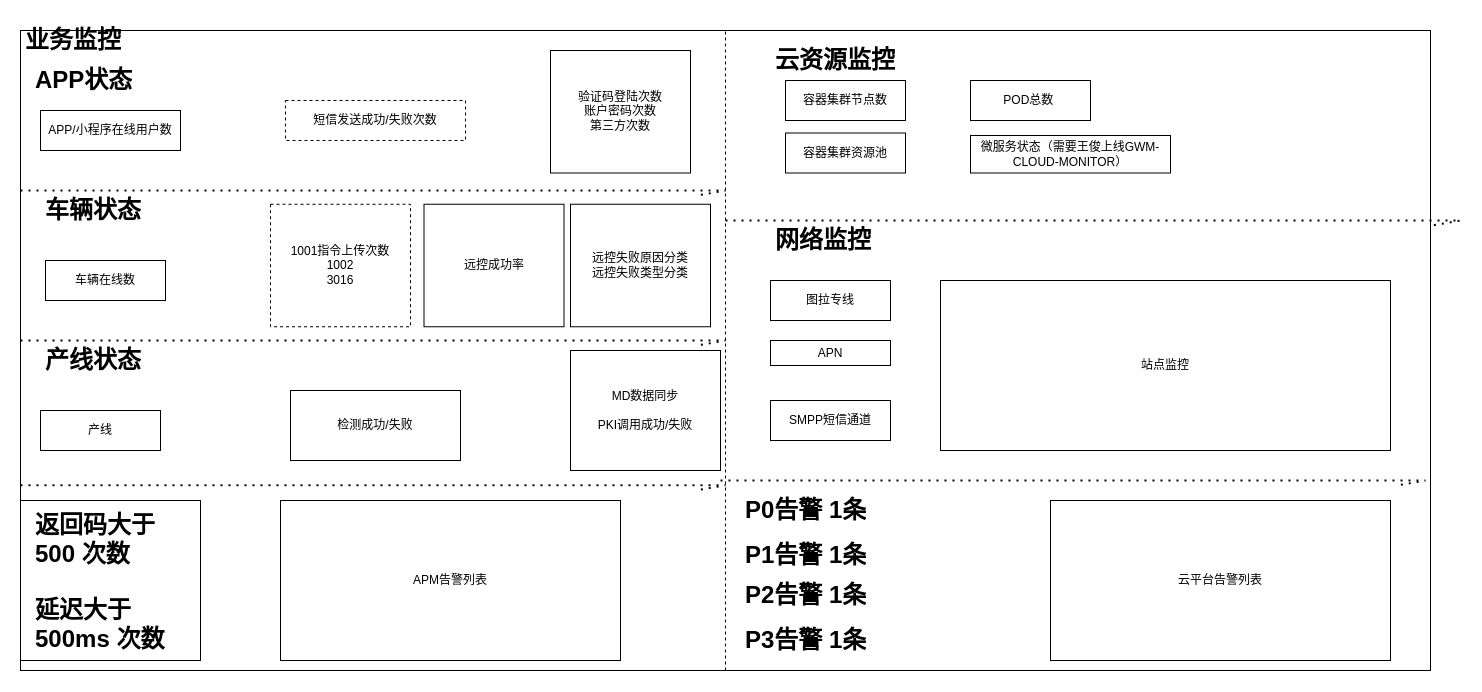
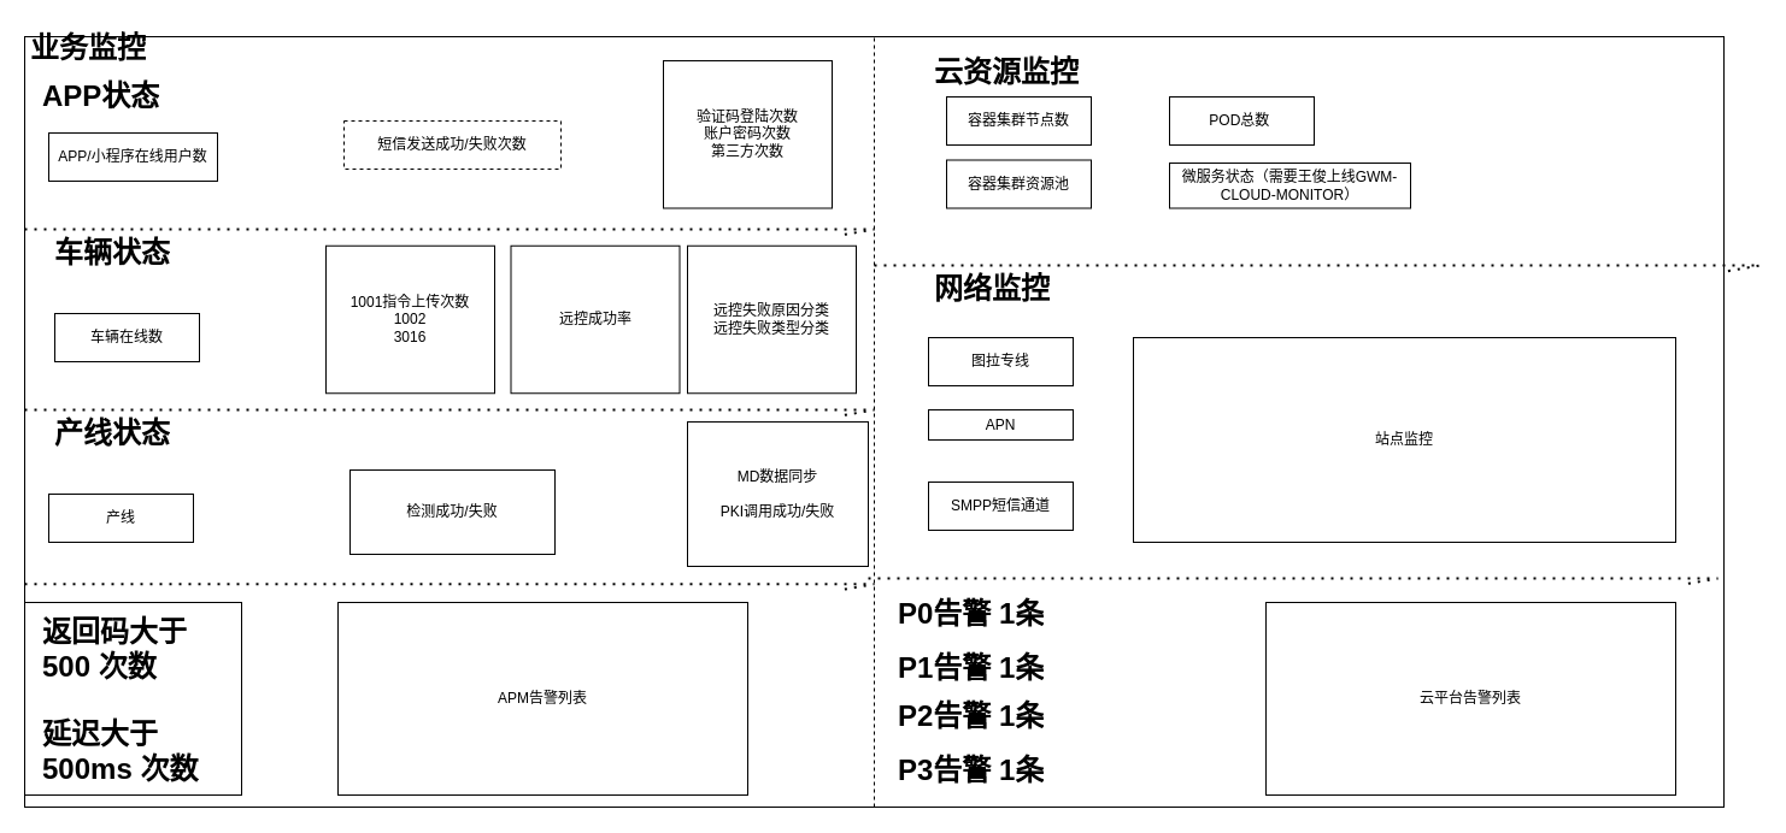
  <mxCell id="0" />
  <mxCell id="1" parent="0" />
  <mxCell id="2" value="" style="rounded=0;whiteSpace=wrap;html=1;" vertex="1" parent="1"><mxGeometry x="20" y="30" width="1410" height="640" as="geometry" /></mxCell>
  <mxCell id="3" value="" style="endArrow=none;dashed=1;html=1;rounded=0;entryX=0.5;entryY=0;entryDx=0;entryDy=0;exitX=0.5;exitY=1;exitDx=0;exitDy=0;" edge="1" parent="1" source="2" target="2"><mxGeometry width="50" height="50" relative="1" as="geometry"><mxPoint x="755" y="610" as="sourcePoint" /><mxPoint x="730" y="320" as="targetPoint" /></mxGeometry></mxCell>
  <mxCell id="4" value="&lt;h1&gt;云资源监控&lt;/h1&gt;" style="text;html=1;strokeColor=none;fillColor=none;spacing=5;spacingTop=-20;whiteSpace=wrap;overflow=hidden;rounded=0;" vertex="1" parent="1"><mxGeometry x="770" y="40" width="150" height="50" as="geometry" /></mxCell>
  <mxCell id="5" value="容器集群节点数" style="rounded=0;whiteSpace=wrap;html=1;" vertex="1" parent="1"><mxGeometry x="785" y="80" width="120" height="40" as="geometry" /></mxCell>
  <mxCell id="6" value="POD总数&lt;span style=&quot;white-space: pre&quot;&gt; &lt;/span&gt;" style="rounded=0;whiteSpace=wrap;html=1;" vertex="1" parent="1"><mxGeometry x="970" y="80" width="120" height="40" as="geometry" /></mxCell>
  <mxCell id="7" value="&lt;h1&gt;业务监控&lt;/h1&gt;" style="text;html=1;strokeColor=none;fillColor=none;spacing=5;spacingTop=-20;whiteSpace=wrap;overflow=hidden;rounded=0;" vertex="1" parent="1"><mxGeometry x="20" y="20" width="150" height="50" as="geometry" /></mxCell>
  <mxCell id="8" value="容器集群资源池" style="rounded=0;whiteSpace=wrap;html=1;" vertex="1" parent="1"><mxGeometry x="785" y="132.5" width="120" height="40" as="geometry" /></mxCell>
  <mxCell id="9" value="车辆在线数" style="rounded=0;whiteSpace=wrap;html=1;" vertex="1" parent="1"><mxGeometry x="45" y="260" width="120" height="40" as="geometry" /></mxCell>
  <mxCell id="10" value="APP/小程序在线用户数" style="rounded=0;whiteSpace=wrap;html=1;" vertex="1" parent="1"><mxGeometry x="40" y="110" width="140" height="40" as="geometry" /></mxCell>
  <mxCell id="11" value="产线" style="rounded=0;whiteSpace=wrap;html=1;" vertex="1" parent="1"><mxGeometry x="40" y="410" width="120" height="40" as="geometry" /></mxCell>
  <mxCell id="12" value="图拉专线" style="rounded=0;whiteSpace=wrap;html=1;" vertex="1" parent="1"><mxGeometry x="770" y="280" width="120" height="40" as="geometry" /></mxCell>
  <mxCell id="13" value="" style="endArrow=none;dashed=1;html=1;dashPattern=1 3;strokeWidth=2;rounded=0;" edge="1" parent="1" target="2"><mxGeometry width="50" height="50" relative="1" as="geometry"><mxPoint x="725" y="220" as="sourcePoint" /><mxPoint x="730" y="320" as="targetPoint" /><Array as="points"><mxPoint x="1460" y="220" /></Array></mxGeometry></mxCell>
  <mxCell id="14" value="&lt;h1&gt;网络监控&lt;/h1&gt;" style="text;html=1;strokeColor=none;fillColor=none;spacing=5;spacingTop=-20;whiteSpace=wrap;overflow=hidden;rounded=0;" vertex="1" parent="1"><mxGeometry x="770" y="220" width="150" height="50" as="geometry" /></mxCell>
  <mxCell id="15" value="APN" style="rounded=0;whiteSpace=wrap;html=1;" vertex="1" parent="1"><mxGeometry x="770" y="340" width="120" height="25" as="geometry" /></mxCell>
  <mxCell id="16" value="SMPP短信通道" style="rounded=0;whiteSpace=wrap;html=1;" vertex="1" parent="1"><mxGeometry x="770" y="400" width="120" height="40" as="geometry" /></mxCell>
  <mxCell id="17" value="站点监控" style="rounded=0;whiteSpace=wrap;html=1;" vertex="1" parent="1"><mxGeometry x="940" y="280" width="450" height="170" as="geometry" /></mxCell>
  <mxCell id="18" value="" style="rounded=0;whiteSpace=wrap;html=1;" vertex="1" parent="1"><mxGeometry x="20" y="500" width="180" height="160" as="geometry" /></mxCell>
  <mxCell id="19" value="&lt;h1&gt;返回码大于500 次数&lt;/h1&gt;" style="text;html=1;strokeColor=none;fillColor=none;spacing=5;spacingTop=-20;whiteSpace=wrap;overflow=hidden;rounded=0;" vertex="1" parent="1"><mxGeometry x="30" y="504.5" width="150" height="65.5" as="geometry" /></mxCell>
  <mxCell id="20" value="&lt;h1&gt;延迟大于500ms 次数&lt;/h1&gt;" style="text;html=1;strokeColor=none;fillColor=none;spacing=5;spacingTop=-20;whiteSpace=wrap;overflow=hidden;rounded=0;" vertex="1" parent="1"><mxGeometry x="30" y="590" width="150" height="60" as="geometry" /></mxCell>
  <mxCell id="21" value="" style="endArrow=none;dashed=1;html=1;dashPattern=1 3;strokeWidth=2;rounded=0;" edge="1" parent="1"><mxGeometry width="50" height="50" relative="1" as="geometry"><mxPoint x="20" y="340" as="sourcePoint" /><mxPoint x="695" y="345.306" as="targetPoint" /><Array as="points"><mxPoint x="725" y="340" /></Array></mxGeometry></mxCell>
  <mxCell id="22" value="&lt;h1&gt;车辆状态&lt;/h1&gt;" style="text;html=1;strokeColor=none;fillColor=none;spacing=5;spacingTop=-20;whiteSpace=wrap;overflow=hidden;rounded=0;" vertex="1" parent="1"><mxGeometry x="40" y="190" width="210" height="50" as="geometry" /></mxCell>
  <mxCell id="23" value="APM&lt;span style=&quot;background-color: initial;&quot;&gt;告警列表&lt;/span&gt;" style="rounded=0;whiteSpace=wrap;html=1;" vertex="1" parent="1"><mxGeometry x="280" y="500" width="340" height="160" as="geometry" /></mxCell>
  <mxCell id="24" value="云平台告警列表" style="rounded=0;whiteSpace=wrap;html=1;" vertex="1" parent="1"><mxGeometry x="1050" y="500" width="340" height="160" as="geometry" /></mxCell>
  <mxCell id="25" value="" style="endArrow=none;dashed=1;html=1;dashPattern=1 3;strokeWidth=2;rounded=0;" edge="1" parent="1"><mxGeometry width="50" height="50" relative="1" as="geometry"><mxPoint x="720" y="480" as="sourcePoint" /><mxPoint x="1395" y="485.306" as="targetPoint" /><Array as="points"><mxPoint x="1425" y="480" /></Array></mxGeometry></mxCell>
  <mxCell id="26" value="&lt;h1&gt;P0告警 1条&lt;/h1&gt;" style="text;html=1;strokeColor=none;fillColor=none;spacing=5;spacingTop=-20;whiteSpace=wrap;overflow=hidden;rounded=0;" vertex="1" parent="1"><mxGeometry x="740" y="490" width="290" height="40" as="geometry" /></mxCell>
  <mxCell id="27" value="&lt;h1&gt;P1告警 1条&lt;/h1&gt;" style="text;html=1;strokeColor=none;fillColor=none;spacing=5;spacingTop=-20;whiteSpace=wrap;overflow=hidden;rounded=0;" vertex="1" parent="1"><mxGeometry x="740" y="535" width="290" height="40" as="geometry" /></mxCell>
  <mxCell id="28" value="&lt;h1&gt;P2告警 1条&lt;/h1&gt;" style="text;html=1;strokeColor=none;fillColor=none;spacing=5;spacingTop=-20;whiteSpace=wrap;overflow=hidden;rounded=0;" vertex="1" parent="1"><mxGeometry x="740" y="575" width="290" height="40" as="geometry" /></mxCell>
  <mxCell id="29" value="&lt;h1&gt;P3告警 1条&lt;/h1&gt;" style="text;html=1;strokeColor=none;fillColor=none;spacing=5;spacingTop=-20;whiteSpace=wrap;overflow=hidden;rounded=0;" vertex="1" parent="1"><mxGeometry x="740" y="620" width="290" height="40" as="geometry" /></mxCell>
  <mxCell id="30" value="&lt;h1&gt;&lt;br&gt;&lt;/h1&gt;" style="text;html=1;strokeColor=none;fillColor=none;spacing=5;spacingTop=-20;whiteSpace=wrap;overflow=hidden;rounded=0;" vertex="1" parent="1"><mxGeometry x="510" y="50" width="200" height="190" as="geometry" /></mxCell>
- <mxCell id="31" value="1001指令上传次数&lt;br&gt;1002&lt;br&gt;3016" style="rounded=0;whiteSpace=wrap;html=1;dashed=1;" vertex="1" parent="1"><mxGeometry x="270" y="203.75" width="140" height="122.5" as="geometry" /></mxCell>
+ <mxCell id="31" value="1001指令上传次数&lt;br&gt;1002&lt;br&gt;3016" style="rounded=0;whiteSpace=wrap;html=1;" vertex="1" parent="1"><mxGeometry x="270" y="203.75" width="140" height="122.5" as="geometry" /></mxCell>
  <mxCell id="32" value="验证码登陆次数&lt;br&gt;账户密码次数&lt;br&gt;第三方次数" style="rounded=0;whiteSpace=wrap;html=1;" vertex="1" parent="1"><mxGeometry x="550" y="50" width="140" height="122.5" as="geometry" /></mxCell>
  <mxCell id="33" value="远控成功率" style="rounded=0;whiteSpace=wrap;html=1;" vertex="1" parent="1"><mxGeometry x="423.5" y="203.75" width="140" height="122.5" as="geometry" /></mxCell>
  <mxCell id="34" value="远控失败原因分类&lt;br&gt;远控失败类型分类" style="rounded=0;whiteSpace=wrap;html=1;" vertex="1" parent="1"><mxGeometry x="570" y="203.75" width="140" height="122.5" as="geometry" /></mxCell>
  <mxCell id="35" value="" style="endArrow=none;dashed=1;html=1;dashPattern=1 3;strokeWidth=2;rounded=0;" edge="1" parent="1"><mxGeometry width="50" height="50" relative="1" as="geometry"><mxPoint x="20" y="190" as="sourcePoint" /><mxPoint x="695" y="195.306" as="targetPoint" /><Array as="points"><mxPoint x="725" y="190" /></Array></mxGeometry></mxCell>
  <mxCell id="36" value="微服务状态（需要王俊上线GWM-CLOUD-MONITOR）" style="rounded=0;whiteSpace=wrap;html=1;" vertex="1" parent="1"><mxGeometry x="970" y="135" width="200" height="37.5" as="geometry" /></mxCell>
  <mxCell id="37" value="MD数据同步&lt;br&gt;&lt;br&gt;PKI调用成功/失败" style="rounded=0;whiteSpace=wrap;html=1;" vertex="1" parent="1"><mxGeometry x="570" y="350" width="150" height="120" as="geometry" /></mxCell>
  <mxCell id="38" value="检测成功/失败" style="rounded=0;whiteSpace=wrap;html=1;" vertex="1" parent="1"><mxGeometry x="290" y="390" width="170" height="70" as="geometry" /></mxCell>
  <mxCell id="39" value="" style="endArrow=none;dashed=1;html=1;dashPattern=1 3;strokeWidth=2;rounded=0;" edge="1" parent="1"><mxGeometry width="50" height="50" relative="1" as="geometry"><mxPoint x="20" y="484.69" as="sourcePoint" /><mxPoint x="695" y="489.996" as="targetPoint" /><Array as="points"><mxPoint x="725" y="484.69" /></Array></mxGeometry></mxCell>
  <mxCell id="40" value="短信发送成功/失败次数" style="rounded=0;whiteSpace=wrap;html=1;dashed=1;" vertex="1" parent="1"><mxGeometry x="285" y="100" width="180" height="40" as="geometry" /></mxCell>
  <mxCell id="41" value="&lt;h1&gt;APP状态&lt;/h1&gt;" style="text;html=1;strokeColor=none;fillColor=none;spacing=5;spacingTop=-20;whiteSpace=wrap;overflow=hidden;rounded=0;" vertex="1" parent="1"><mxGeometry x="30" y="60" width="150" height="50" as="geometry" /></mxCell>
  <mxCell id="42" value="&lt;h1&gt;产线状态&lt;/h1&gt;" style="text;html=1;strokeColor=none;fillColor=none;spacing=5;spacingTop=-20;whiteSpace=wrap;overflow=hidden;rounded=0;" vertex="1" parent="1"><mxGeometry x="40" y="340" width="210" height="50" as="geometry" /></mxCell>
